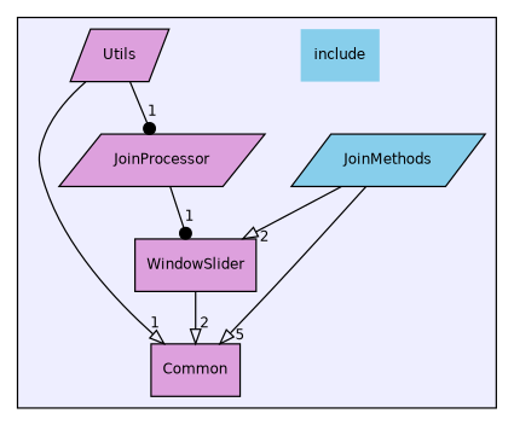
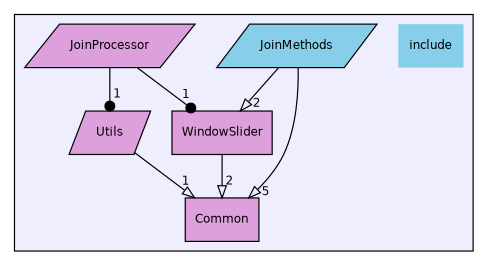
  digraph {
    compound=true
    node [fillcolor=plum fontname=Helvetica fontsize=10 shape=parallelogram style=filled]
    edge [arrowhead=onormal headlabel=1 labeldistance=1.5 labelfontname=Helvetica labelfontsize=10]
    n1 [fillcolor=skyblue label=include shape=plaintext]
    n2 [label=Common shape=box]
    n3 [fillcolor=skyblue label=JoinMethods]
    n4 [label=JoinProcessor]
    n5 [label=Utils]
    n6 [label=WindowSlider shape=box]
    subgraph cluster_1 {
      bgcolor="#eeeeff"
      pencolor=black
      n1
      n2
      n3
      n4
      n5
      n6
    }
    n3 -> n2 [headlabel=5]
    n3 -> n6 [headlabel=2]
-   n5 -> n4 [arrowhead=dot]
+   n4 -> n5 [arrowhead=dot]
    n4 -> n6 [arrowhead=dot]
    n5 -> n2
    n6 -> n2 [headlabel=2]
  }
